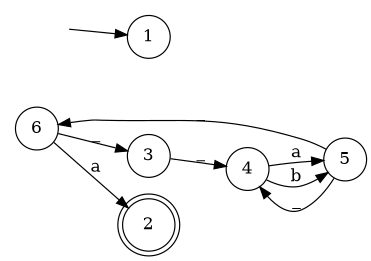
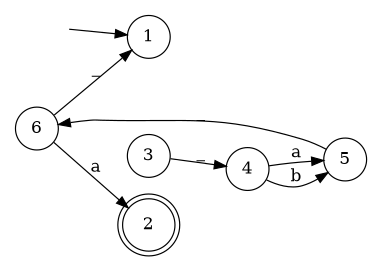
  digraph {
    rankdir=LR
    node [shape=circle]
    "" [shape=none]
    1
    3
    4
    2 [shape=doublecircle]
    5
    6
    "" -> 1
    3 -> 4 [label=_]
    4 -> 5 [label=a]
    4 -> 5 [label=b]
-   5 -> 4 [label=_]
    5 -> 6 [label=_]
-   6 -> 3 [label=_]
+   6 -> 1 [label=_]
    6 -> 2 [label=a]
  }
